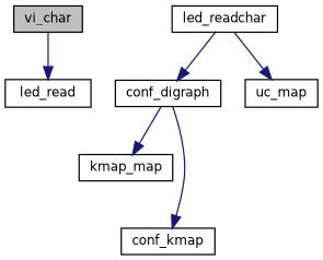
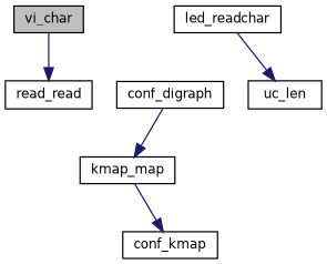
  digraph {
    rankdir=TB
    node [color=black fillcolor=white fontname=Helvetica fontsize=10 shape=record style=filled]
    edge [color=midnightblue fontname=Helvetica fontsize=10 labelfontname=Helvetica labelfontsize=10 style=solid]
    n1 [fillcolor=grey75 fontcolor=black height=0.2 label=vi_char width=0.4]
-   n2 [height=0.2 label=led_read width=0.4]
+   n2 [height=0.2 label=read_read width=0.4]
    n3 [height=0.2 label=led_readchar width=0.4]
    n4 [height=0.2 label=conf_digraph width=0.4]
-   n5 [height=0.2 label=uc_map width=0.4]
+   n5 [height=0.2 label=uc_len width=0.4]
    n6 [height=0.2 label=kmap_map width=0.4]
    n7 [height=0.2 label=conf_kmap width=0.4]
    n1 -> n2
-   n3 -> n4
    n3 -> n5
    n4 -> n6
-   n4 -> n7
+   n6 -> n7
  }
